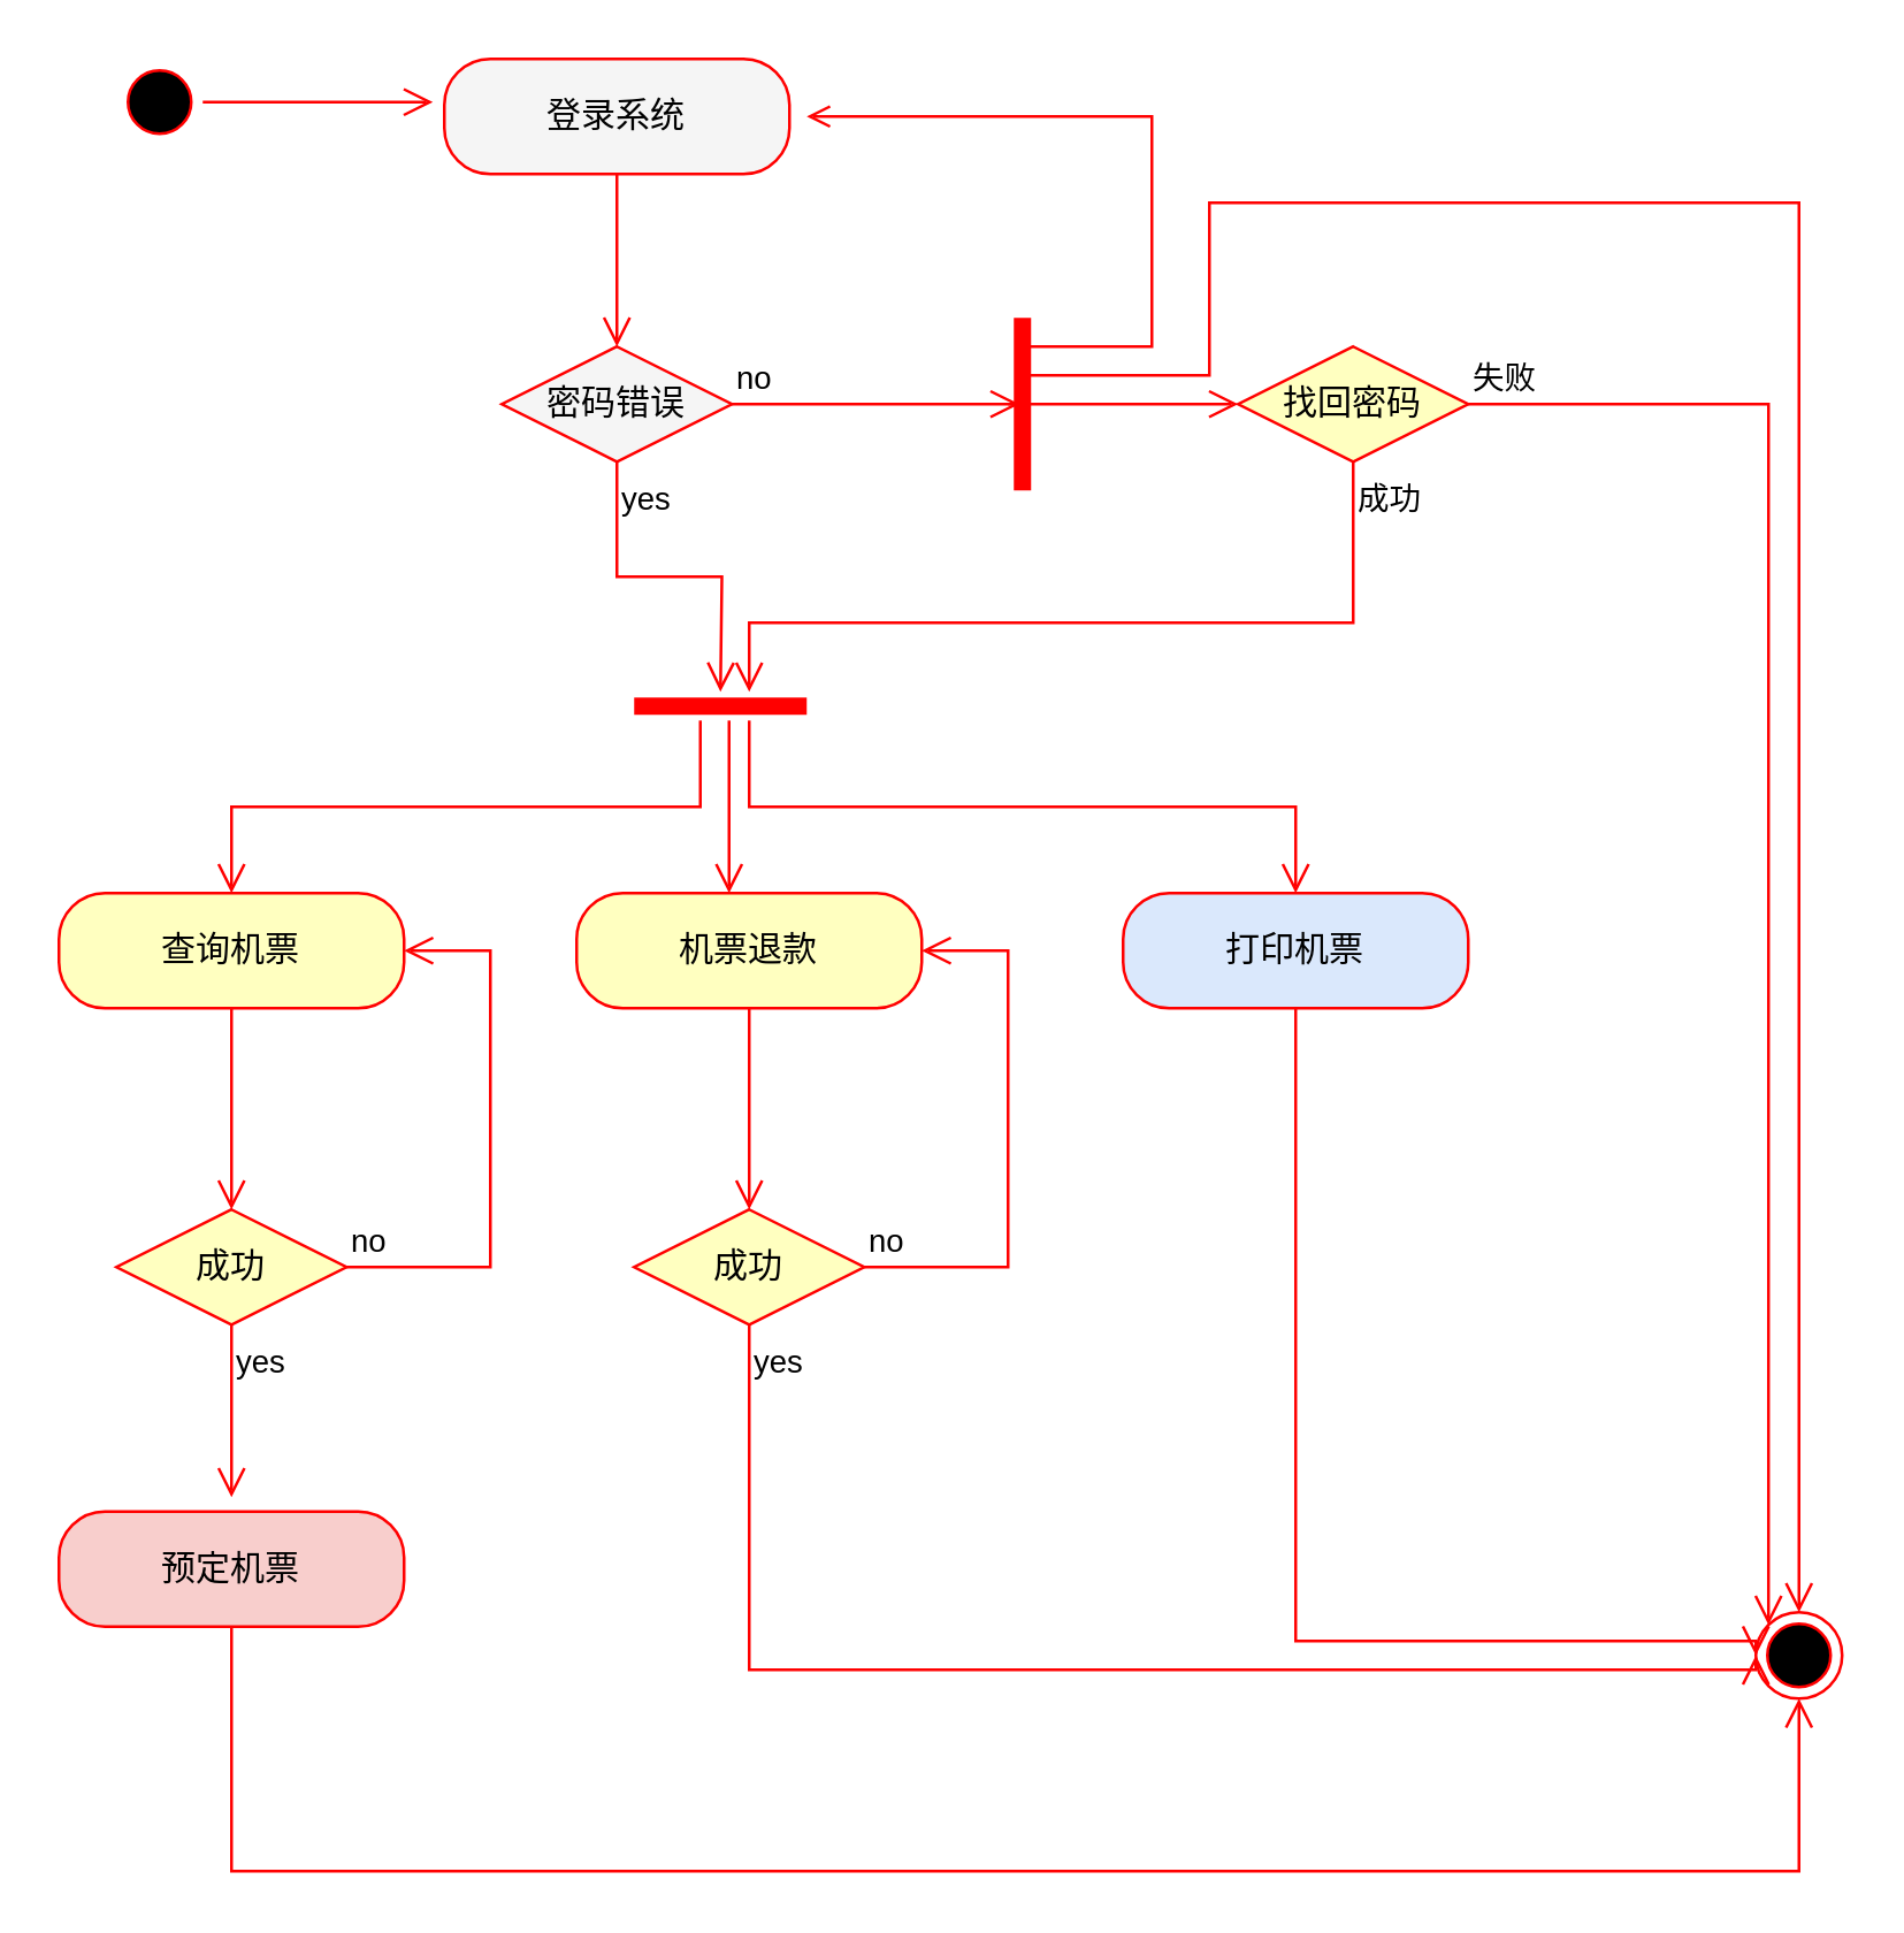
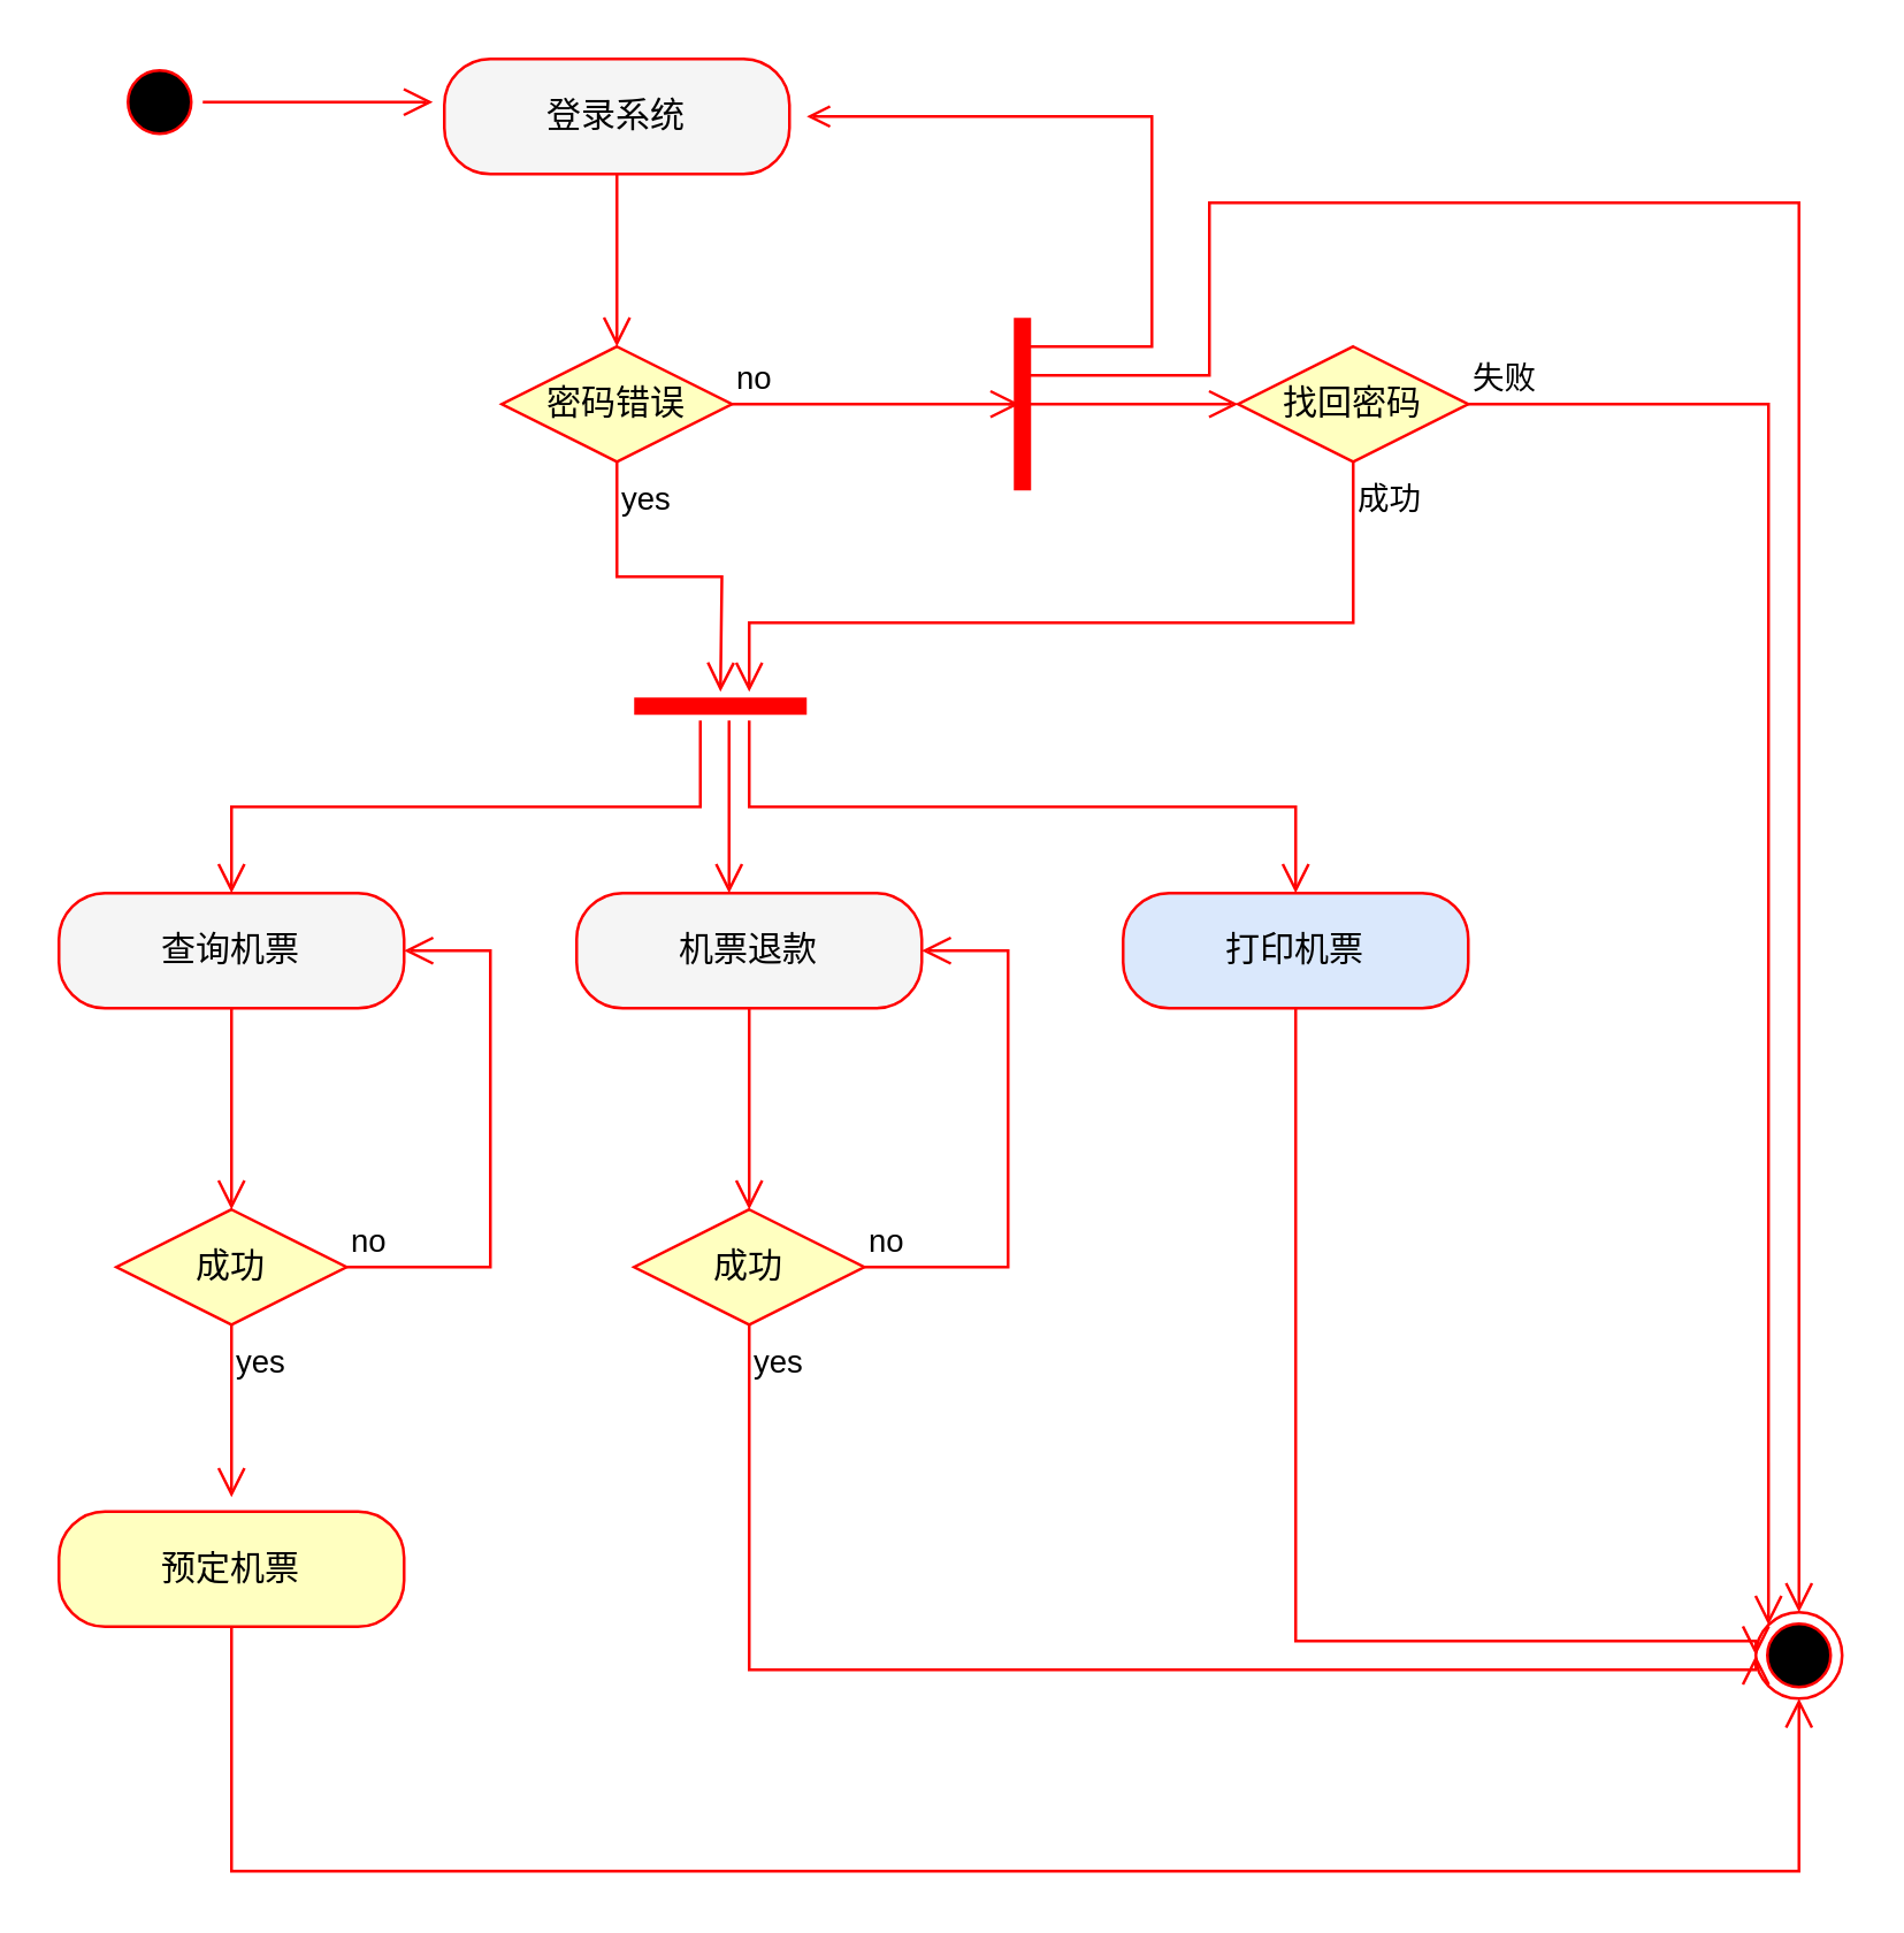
  <mxCell id="0" />
  <mxCell id="1" parent="0" />
  <mxCell id="2" value="" style="ellipse;html=1;shape=startState;fillColor=#000000;strokeColor=#ff0000;" vertex="1" parent="1"><mxGeometry x="40" y="20" width="30" height="30" as="geometry" /></mxCell>
  <mxCell id="3" value="" style="edgeStyle=orthogonalEdgeStyle;html=1;verticalAlign=bottom;endArrow=open;endSize=8;strokeColor=#ff0000;rounded=0;exitX=1;exitY=0.5;exitDx=0;exitDy=0;" edge="1" source="2" parent="1"><mxGeometry relative="1" as="geometry"><mxPoint x="150" y="35" as="targetPoint" /><Array as="points"><mxPoint x="130" y="35" /></Array></mxGeometry></mxCell>
  <mxCell id="4" value="登录系统" style="rounded=1;whiteSpace=wrap;html=1;arcSize=40;fontColor=#000000;fillColor=#f5f5f5;strokeColor=#ff0000;" vertex="1" parent="1"><mxGeometry x="154" y="20" width="120" height="40" as="geometry" /></mxCell>
  <mxCell id="5" value="" style="edgeStyle=orthogonalEdgeStyle;html=1;verticalAlign=bottom;endArrow=open;endSize=8;strokeColor=#ff0000;rounded=0;" edge="1" source="4" parent="1"><mxGeometry relative="1" as="geometry"><mxPoint x="214" y="120" as="targetPoint" /></mxGeometry></mxCell>
- <mxCell id="6" value="密码错误" style="rhombus;whiteSpace=wrap;html=1;fontColor=#000000;fillColor=#f5f5f5;strokeColor=#ff0000;" vertex="1" parent="1"><mxGeometry x="174" y="120" width="80" height="40" as="geometry" /></mxCell>
+ <mxCell id="6" value="密码错误" style="rhombus;whiteSpace=wrap;html=1;fontColor=#000000;fillColor=#ffffc0;strokeColor=#ff0000;" vertex="1" parent="1"><mxGeometry x="174" y="120" width="80" height="40" as="geometry" /></mxCell>
  <mxCell id="7" value="no" style="edgeStyle=orthogonalEdgeStyle;html=1;align=left;verticalAlign=bottom;endArrow=open;endSize=8;strokeColor=#ff0000;rounded=0;" edge="1" source="6" parent="1"><mxGeometry x="-1" relative="1" as="geometry"><mxPoint x="354" y="140" as="targetPoint" /></mxGeometry></mxCell>
  <mxCell id="8" value="yes" style="edgeStyle=orthogonalEdgeStyle;html=1;align=left;verticalAlign=top;endArrow=open;endSize=8;strokeColor=#ff0000;rounded=0;" edge="1" source="6" parent="1"><mxGeometry x="-1" relative="1" as="geometry"><mxPoint x="250" y="240" as="targetPoint" /></mxGeometry></mxCell>
  <mxCell id="9" value="" style="shape=line;html=1;strokeWidth=6;strokeColor=#ff0000;direction=south;" vertex="1" parent="1"><mxGeometry x="350" y="110" width="10" height="60" as="geometry" /></mxCell>
  <mxCell id="10" value="找回密码" style="rhombus;whiteSpace=wrap;html=1;fontColor=#000000;fillColor=#ffffc0;strokeColor=#ff0000;" vertex="1" parent="1"><mxGeometry x="430" y="120" width="80" height="40" as="geometry" /></mxCell>
  <mxCell id="11" value="失败" style="edgeStyle=orthogonalEdgeStyle;html=1;align=left;verticalAlign=bottom;endArrow=open;endSize=8;strokeColor=#ff0000;rounded=0;entryX=0;entryY=0;entryDx=0;entryDy=0;" edge="1" source="10" parent="1" target="17"><mxGeometry x="-1" relative="1" as="geometry"><mxPoint x="610" y="140" as="targetPoint" /></mxGeometry></mxCell>
  <mxCell id="12" value="成功" style="edgeStyle=orthogonalEdgeStyle;html=1;align=left;verticalAlign=top;endArrow=open;endSize=8;strokeColor=#ff0000;rounded=0;" edge="1" source="10" parent="1"><mxGeometry x="-1" relative="1" as="geometry"><mxPoint x="260" y="240" as="targetPoint" /><Array as="points"><mxPoint x="470" y="216" /><mxPoint x="260" y="216" /></Array><mxPoint as="offset" /></mxGeometry></mxCell>
  <mxCell id="13" value="" style="edgeStyle=orthogonalEdgeStyle;html=1;align=left;verticalAlign=bottom;endArrow=open;endSize=8;strokeColor=#ff0000;rounded=0;" edge="1" parent="1"><mxGeometry x="-1" relative="1" as="geometry"><mxPoint x="430" y="140" as="targetPoint" /><mxPoint x="350" y="140" as="sourcePoint" /></mxGeometry></mxCell>
  <mxCell id="14" value="" style="edgeStyle=orthogonalEdgeStyle;html=1;align=left;verticalAlign=bottom;endArrow=open;strokeColor=#ff0000;rounded=0;exitX=0.25;exitY=0.5;exitDx=0;exitDy=0;exitPerimeter=0;" edge="1" parent="1" source="9"><mxGeometry x="-1" relative="1" as="geometry"><mxPoint x="280" y="40" as="targetPoint" /><mxPoint x="360" y="130" as="sourcePoint" /><Array as="points"><mxPoint x="355" y="120" /><mxPoint x="400" y="120" /><mxPoint x="400" y="40" /></Array></mxGeometry></mxCell>
  <mxCell id="15" value="" style="shape=line;html=1;strokeWidth=6;strokeColor=#ff0000;" vertex="1" parent="1"><mxGeometry x="220" y="240" width="60" height="10" as="geometry" /></mxCell>
  <mxCell id="16" value="" style="edgeStyle=orthogonalEdgeStyle;html=1;verticalAlign=bottom;endArrow=open;endSize=8;strokeColor=#ff0000;rounded=0;" edge="1" parent="1"><mxGeometry relative="1" as="geometry"><mxPoint x="253" y="310" as="targetPoint" /><mxPoint x="253" y="250" as="sourcePoint" /><Array as="points"><mxPoint x="253" y="270" /><mxPoint x="253" y="270" /></Array></mxGeometry></mxCell>
  <mxCell id="17" value="" style="ellipse;html=1;shape=endState;fillColor=#000000;strokeColor=#ff0000;" vertex="1" parent="1"><mxGeometry x="610" y="560" width="30" height="30" as="geometry" /></mxCell>
  <mxCell id="18" value="" style="edgeStyle=orthogonalEdgeStyle;html=1;align=left;verticalAlign=bottom;endArrow=open;endSize=8;strokeColor=#ff0000;rounded=0;entryX=0.5;entryY=0;entryDx=0;entryDy=0;exitX=0.25;exitY=0.5;exitDx=0;exitDy=0;exitPerimeter=0;" edge="1" parent="1" source="9" target="17"><mxGeometry x="-1" relative="1" as="geometry"><mxPoint x="620" y="100" as="targetPoint" /><mxPoint x="360" y="130" as="sourcePoint" /><Array as="points"><mxPoint x="355" y="130" /><mxPoint x="420" y="130" /><mxPoint x="420" y="70" /><mxPoint x="625" y="70" /></Array></mxGeometry></mxCell>
  <mxCell id="19" value="" style="edgeStyle=orthogonalEdgeStyle;html=1;verticalAlign=bottom;endArrow=open;endSize=8;strokeColor=#ff0000;rounded=0;" edge="1" parent="1"><mxGeometry relative="1" as="geometry"><mxPoint x="80" y="310" as="targetPoint" /><mxPoint x="243" y="250" as="sourcePoint" /><Array as="points"><mxPoint x="243" y="280" /><mxPoint x="80" y="280" /><mxPoint x="80" y="310" /></Array></mxGeometry></mxCell>
  <mxCell id="20" value="" style="edgeStyle=orthogonalEdgeStyle;html=1;verticalAlign=bottom;endArrow=open;endSize=8;strokeColor=#ff0000;rounded=0;" edge="1" parent="1"><mxGeometry relative="1" as="geometry"><mxPoint x="450" y="310" as="targetPoint" /><mxPoint x="260" y="250" as="sourcePoint" /><Array as="points"><mxPoint x="260" y="280" /><mxPoint x="450" y="280" /><mxPoint x="450" y="310" /></Array></mxGeometry></mxCell>
- <mxCell id="21" value="查询机票" style="rounded=1;whiteSpace=wrap;html=1;arcSize=40;fontColor=#000000;fillColor=#ffffc0;strokeColor=#ff0000;" vertex="1" parent="1"><mxGeometry x="20" y="310" width="120" height="40" as="geometry" /></mxCell>
+ <mxCell id="21" value="查询机票" style="rounded=1;whiteSpace=wrap;html=1;arcSize=40;fontColor=#000000;fillColor=#f5f5f5;strokeColor=#ff0000;" vertex="1" parent="1"><mxGeometry x="20" y="310" width="120" height="40" as="geometry" /></mxCell>
  <mxCell id="22" value="" style="edgeStyle=orthogonalEdgeStyle;html=1;verticalAlign=bottom;endArrow=open;endSize=8;strokeColor=#ff0000;rounded=0;" edge="1" source="21" parent="1"><mxGeometry relative="1" as="geometry"><mxPoint x="80" y="420" as="targetPoint" /><Array as="points"><mxPoint x="80" y="410" /><mxPoint x="80" y="410" /></Array></mxGeometry></mxCell>
- <mxCell id="23" value="机票退款" style="rounded=1;whiteSpace=wrap;html=1;arcSize=40;fontColor=#000000;fillColor=#ffffc0;strokeColor=#ff0000;" vertex="1" parent="1"><mxGeometry x="200" y="310" width="120" height="40" as="geometry" /></mxCell>
+ <mxCell id="23" value="机票退款" style="rounded=1;whiteSpace=wrap;html=1;arcSize=40;fontColor=#000000;fillColor=#f5f5f5;strokeColor=#ff0000;" vertex="1" parent="1"><mxGeometry x="200" y="310" width="120" height="40" as="geometry" /></mxCell>
  <mxCell id="24" value="" style="edgeStyle=orthogonalEdgeStyle;html=1;verticalAlign=bottom;endArrow=open;endSize=8;strokeColor=#ff0000;rounded=0;" edge="1" source="23" parent="1"><mxGeometry relative="1" as="geometry"><mxPoint x="260" y="420" as="targetPoint" /></mxGeometry></mxCell>
  <mxCell id="25" value="打印机票" style="rounded=1;whiteSpace=wrap;html=1;arcSize=40;fontColor=#000000;fillColor=#dae8fc;strokeColor=#ff0000;" vertex="1" parent="1"><mxGeometry x="390" y="310" width="120" height="40" as="geometry" /></mxCell>
  <mxCell id="26" value="" style="edgeStyle=orthogonalEdgeStyle;html=1;verticalAlign=bottom;endArrow=open;endSize=8;strokeColor=#ff0000;rounded=0;entryX=0;entryY=0.5;entryDx=0;entryDy=0;" edge="1" source="25" parent="1" target="17"><mxGeometry relative="1" as="geometry"><mxPoint x="580" y="570" as="targetPoint" /><Array as="points"><mxPoint x="450" y="570" /><mxPoint x="610" y="570" /></Array></mxGeometry></mxCell>
  <mxCell id="27" value="成功" style="rhombus;whiteSpace=wrap;html=1;fontColor=#000000;fillColor=#ffffc0;strokeColor=#ff0000;" vertex="1" parent="1"><mxGeometry x="40" y="420" width="80" height="40" as="geometry" /></mxCell>
  <mxCell id="28" value="no" style="edgeStyle=orthogonalEdgeStyle;html=1;align=left;verticalAlign=bottom;endArrow=open;endSize=8;strokeColor=#ff0000;rounded=0;entryX=1;entryY=0.5;entryDx=0;entryDy=0;" edge="1" source="27" parent="1" target="21"><mxGeometry x="-1" relative="1" as="geometry"><mxPoint x="170" y="320" as="targetPoint" /><Array as="points"><mxPoint x="170" y="440" /><mxPoint x="170" y="330" /></Array><mxPoint as="offset" /></mxGeometry></mxCell>
  <mxCell id="29" value="yes" style="edgeStyle=orthogonalEdgeStyle;html=1;align=left;verticalAlign=top;endArrow=open;endSize=8;strokeColor=#ff0000;rounded=0;" edge="1" source="27" parent="1"><mxGeometry x="-1" relative="1" as="geometry"><mxPoint x="80" y="520" as="targetPoint" /></mxGeometry></mxCell>
  <mxCell id="30" value="成功" style="rhombus;whiteSpace=wrap;html=1;fontColor=#000000;fillColor=#ffffc0;strokeColor=#ff0000;" vertex="1" parent="1"><mxGeometry x="220" y="420" width="80" height="40" as="geometry" /></mxCell>
  <mxCell id="31" value="no" style="edgeStyle=orthogonalEdgeStyle;html=1;align=left;verticalAlign=bottom;endArrow=open;endSize=8;strokeColor=#ff0000;rounded=0;entryX=1;entryY=0.5;entryDx=0;entryDy=0;" edge="1" source="30" parent="1" target="23"><mxGeometry x="-1" relative="1" as="geometry"><mxPoint x="400" y="440" as="targetPoint" /><Array as="points"><mxPoint x="350" y="440" /><mxPoint x="350" y="330" /></Array></mxGeometry></mxCell>
  <mxCell id="32" value="yes" style="edgeStyle=orthogonalEdgeStyle;html=1;align=left;verticalAlign=top;endArrow=open;endSize=8;strokeColor=#ff0000;rounded=0;entryX=0;entryY=0.5;entryDx=0;entryDy=0;" edge="1" source="30" parent="1" target="17"><mxGeometry x="-1" relative="1" as="geometry"><mxPoint x="600" y="580" as="targetPoint" /><Array as="points"><mxPoint x="260" y="580" /><mxPoint x="610" y="580" /></Array></mxGeometry></mxCell>
- <mxCell id="33" value="预定机票" style="rounded=1;whiteSpace=wrap;html=1;arcSize=40;fontColor=#000000;fillColor=#f8cecc;strokeColor=#ff0000;" vertex="1" parent="1"><mxGeometry x="20" y="525" width="120" height="40" as="geometry" /></mxCell>
+ <mxCell id="33" value="预定机票" style="rounded=1;whiteSpace=wrap;html=1;arcSize=40;fontColor=#000000;fillColor=#ffffc0;strokeColor=#ff0000;" vertex="1" parent="1"><mxGeometry x="20" y="525" width="120" height="40" as="geometry" /></mxCell>
  <mxCell id="34" value="" style="edgeStyle=orthogonalEdgeStyle;html=1;verticalAlign=bottom;endArrow=open;endSize=8;strokeColor=#ff0000;rounded=0;entryX=0.5;entryY=1;entryDx=0;entryDy=0;" edge="1" source="33" parent="1" target="17"><mxGeometry relative="1" as="geometry"><mxPoint x="80" y="650" as="targetPoint" /><Array as="points"><mxPoint x="80" y="650" /><mxPoint x="625" y="650" /></Array></mxGeometry></mxCell>
